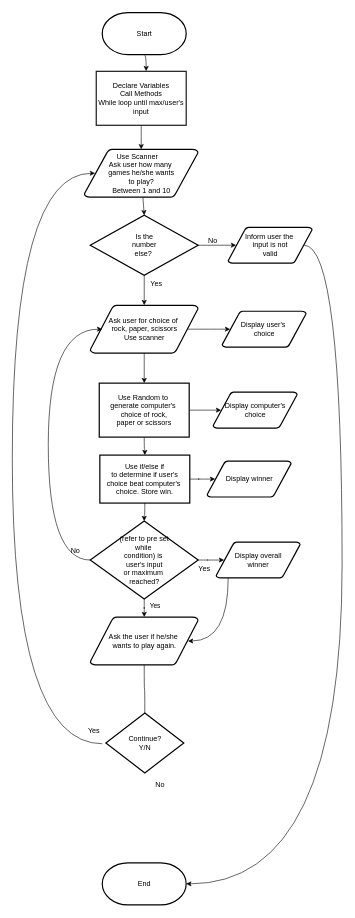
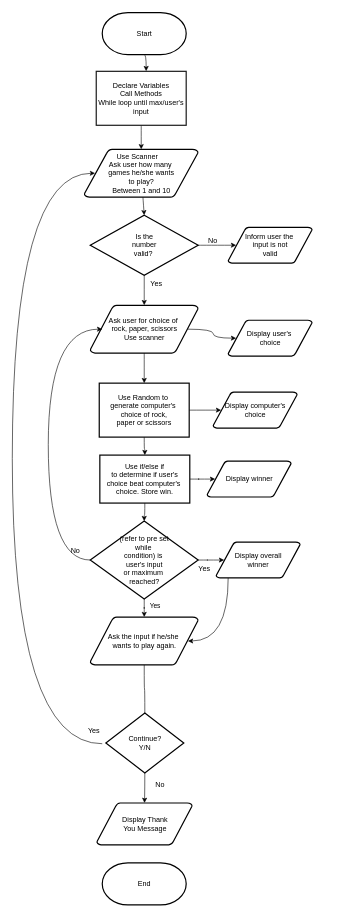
  <mxCell id="0" />
  <mxCell id="1" parent="0" />
  <mxCell id="2" style="edgeStyle=orthogonalEdgeStyle;rounded=1;sketch=0;orthogonalLoop=1;jettySize=auto;html=1;exitX=0.5;exitY=1;exitDx=0;exitDy=0;exitPerimeter=0;entryX=0.555;entryY=-0.003;entryDx=0;entryDy=0;entryPerimeter=0;curved=1;" parent="1" source="3" target="17" edge="1"><mxGeometry relative="1" as="geometry" /></mxCell>
  <mxCell id="3" value="Start" style="shape=mxgraph.flowchart.terminator;strokeWidth=2;gradientDirection=north;fontStyle=0;html=1;" parent="1" vertex="1"><mxGeometry x="170" y="20" width="140" height="70" as="geometry" /></mxCell>
  <mxCell id="4" value="" style="edgeStyle=orthogonalEdgeStyle;orthogonalLoop=1;jettySize=auto;html=1;curved=1;" parent="1" source="6" target="20" edge="1"><mxGeometry relative="1" as="geometry" /></mxCell>
  <mxCell id="5" value="" style="edgeStyle=orthogonalEdgeStyle;orthogonalLoop=1;jettySize=auto;html=1;exitX=0.905;exitY=0.5;exitDx=0;exitDy=0;exitPerimeter=0;entryX=0.095;entryY=0.5;entryDx=0;entryDy=0;entryPerimeter=0;curved=1;" parent="1" source="6" target="21" edge="1"><mxGeometry relative="1" as="geometry" /></mxCell>
  <mxCell id="6" value="Ask user for choice of&amp;nbsp;&lt;br&gt;rock, paper, scissors&lt;br&gt;Use scanner" style="shape=mxgraph.flowchart.data;strokeWidth=2;gradientDirection=north;fontStyle=0;html=1;" parent="1" vertex="1"><mxGeometry x="150" y="508" width="180" height="80" as="geometry" /></mxCell>
  <mxCell id="7" value="Use Scanner&amp;nbsp; &amp;nbsp;&amp;nbsp;&lt;br&gt;Ask user how many&amp;nbsp;&lt;br&gt;games he/she wants&lt;br&gt;to play?&lt;br&gt;Between 1 and 10" style="shape=mxgraph.flowchart.data;strokeWidth=2;gradientDirection=north;fontStyle=0;html=1;" parent="1" vertex="1"><mxGeometry x="140" y="248" width="190" height="80" as="geometry" /></mxCell>
  <mxCell id="8" value="" style="edgeStyle=orthogonalEdgeStyle;orthogonalLoop=1;jettySize=auto;html=1;entryX=0.095;entryY=0.5;entryDx=0;entryDy=0;entryPerimeter=0;curved=1;" parent="1" source="9" target="41" edge="1"><mxGeometry relative="1" as="geometry" /></mxCell>
- <mxCell id="9" value="Is the &lt;br&gt;number&lt;br&gt;else?&amp;nbsp;&lt;br&gt;" style="shape=mxgraph.flowchart.decision;strokeWidth=2;gradientDirection=north;fontStyle=0;html=1;" parent="1" vertex="1"><mxGeometry x="150" y="358" width="180" height="100" as="geometry" /></mxCell>
+ <mxCell id="9" value="Is the &lt;br&gt;number&lt;br&gt;valid?&amp;nbsp;&lt;br&gt;" style="shape=mxgraph.flowchart.decision;strokeWidth=2;gradientDirection=north;fontStyle=0;html=1;" parent="1" vertex="1"><mxGeometry x="150" y="358" width="180" height="100" as="geometry" /></mxCell>
  <mxCell id="10" style="entryX=0.5;entryY=0;entryPerimeter=0;fontStyle=1;strokeWidth=1;html=1;curved=1;" parent="1" source="7" target="9" edge="1"><mxGeometry relative="1" as="geometry" /></mxCell>
  <mxCell id="11" value="No" style="text;fontStyle=0;html=1;strokeColor=none;fillColor=none;strokeWidth=2;" parent="1" vertex="1"><mxGeometry x="345" y="386" width="40" height="26" as="geometry" /></mxCell>
  <mxCell id="12" value="" style="edgeStyle=elbowEdgeStyle;elbow=horizontal;fontStyle=1;strokeWidth=1;html=1;curved=1;" parent="1" source="9" target="6" edge="1"><mxGeometry width="100" height="100" as="geometry"><mxPoint y="98" as="sourcePoint" x="-80" /><mxPoint x="20" as="targetPoint" y="-2" /></mxGeometry></mxCell>
  <mxCell id="13" value="Yes" style="text;fontStyle=0;html=1;strokeColor=none;fillColor=none;strokeWidth=2;align=center;" parent="1" vertex="1"><mxGeometry x="240" y="458" width="40" height="26" as="geometry" /></mxCell>
+ <mxCell id="14" value="" style="edgeStyle=orthogonalEdgeStyle;orthogonalLoop=1;jettySize=auto;html=1;curved=1;" parent="1" source="43" target="42" edge="1"><mxGeometry relative="1" as="geometry" /></mxCell>
  <mxCell id="15" value="" style="edgeStyle=elbowEdgeStyle;elbow=horizontal;entryX=0.095;entryY=0.5;entryPerimeter=0;fontStyle=1;strokeWidth=1;html=1;curved=1;" parent="1" target="7" edge="1"><mxGeometry width="100" height="100" as="geometry"><mxPoint x="170" y="1239.337" as="sourcePoint" /><mxPoint x="20" as="targetPoint" y="-2" /><Array as="points"><mxPoint x="20" y="748" /></Array></mxGeometry></mxCell>
  <mxCell id="16" value="" style="edgeStyle=orthogonalEdgeStyle;orthogonalLoop=1;jettySize=auto;html=1;curved=1;" parent="1" source="17" target="7" edge="1"><mxGeometry relative="1" as="geometry" /></mxCell>
  <mxCell id="17" value="Declare Variables&lt;br&gt;Call Methods&lt;br&gt;While loop until max/user's&lt;br&gt;input" style="text;html=1;align=center;verticalAlign=middle;whiteSpace=wrap;strokeWidth=2;strokeColor=#1A1A1A;" parent="1" vertex="1"><mxGeometry x="160" y="118" width="150" height="90" as="geometry" /></mxCell>
  <mxCell id="18" value="" style="edgeStyle=orthogonalEdgeStyle;orthogonalLoop=1;jettySize=auto;html=1;entryX=0.095;entryY=0.5;entryDx=0;entryDy=0;entryPerimeter=0;curved=1;" parent="1" source="20" target="22" edge="1"><mxGeometry relative="1" as="geometry" /></mxCell>
  <mxCell id="19" value="" style="edgeStyle=orthogonalEdgeStyle;curved=1;rounded=0;orthogonalLoop=1;jettySize=auto;html=1;" edge="1" parent="1" source="20" target="25"><mxGeometry relative="1" as="geometry" /></mxCell>
  <mxCell id="20" value="Use Random to&amp;nbsp;&lt;br&gt;generate computer's&amp;nbsp;&lt;br&gt;choice of rock,&lt;br&gt;paper or scissors" style="whiteSpace=wrap;html=1;strokeWidth=2;" parent="1" vertex="1"><mxGeometry x="165" y="638" width="150" height="90" as="geometry" /></mxCell>
- <mxCell id="21" value="Display user's&amp;nbsp;&lt;br&gt;choice" style="shape=mxgraph.flowchart.data;strokeWidth=2;gradientDirection=north;fontStyle=0;html=1;" parent="1" vertex="1"><mxGeometry x="370" y="518" width="140" height="60" as="geometry" /></mxCell>
+ <mxCell id="21" value="Display user's&amp;nbsp;&lt;br&gt;choice" style="shape=mxgraph.flowchart.data;strokeWidth=2;gradientDirection=north;fontStyle=0;html=1;" parent="1" vertex="1"><mxGeometry x="380" y="533" width="140" height="60" as="geometry" /></mxCell>
  <mxCell id="22" value="Display computer's&lt;br&gt;choice" style="shape=mxgraph.flowchart.data;strokeWidth=2;gradientDirection=north;fontStyle=0;html=1;" parent="1" vertex="1"><mxGeometry x="355" y="653" width="140" height="60" as="geometry" /></mxCell>
  <mxCell id="23" value="" style="edgeStyle=orthogonalEdgeStyle;orthogonalLoop=1;jettySize=auto;html=1;entryX=0.095;entryY=0.5;entryDx=0;entryDy=0;entryPerimeter=0;curved=1;" parent="1" source="25" target="26" edge="1"><mxGeometry relative="1" as="geometry" /></mxCell>
  <mxCell id="24" value="" style="edgeStyle=orthogonalEdgeStyle;curved=1;rounded=0;orthogonalLoop=1;jettySize=auto;html=1;" edge="1" parent="1" source="25" target="31"><mxGeometry relative="1" as="geometry" /></mxCell>
  <mxCell id="25" value="Use if/else if&lt;br&gt;to determine if user's&lt;br&gt;choice beat computer's&amp;nbsp;&lt;br&gt;choice. Store win." style="whiteSpace=wrap;html=1;strokeWidth=2;" parent="1" vertex="1"><mxGeometry x="166" y="758" width="150" height="80" as="geometry" /></mxCell>
  <mxCell id="26" value="Display winner" style="shape=mxgraph.flowchart.data;strokeWidth=2;gradientDirection=north;fontStyle=0;html=1;" parent="1" vertex="1"><mxGeometry x="345" y="768" width="140" height="60" as="geometry" /></mxCell>
  <mxCell id="27" style="edgeStyle=orthogonalEdgeStyle;orthogonalLoop=1;jettySize=auto;html=1;curved=1;" parent="1" source="31" edge="1"><mxGeometry relative="1" as="geometry"><mxPoint x="170" y="548" as="targetPoint" /><Array as="points"><mxPoint x="80" y="933" /><mxPoint x="80" y="548" /></Array></mxGeometry></mxCell>
  <mxCell id="28" value="" style="edgeStyle=orthogonalEdgeStyle;orthogonalLoop=1;jettySize=auto;html=1;curved=1;" parent="1" source="31" target="33" edge="1"><mxGeometry relative="1" as="geometry" /></mxCell>
  <mxCell id="29" value="Yes" style="edgeLabel;html=1;align=center;verticalAlign=middle;resizable=0;points=[];" parent="28" vertex="1" connectable="0"><mxGeometry x="0.243" y="17" relative="1" as="geometry"><mxPoint as="offset" /></mxGeometry></mxCell>
  <mxCell id="30" value="" style="edgeStyle=orthogonalEdgeStyle;orthogonalLoop=1;jettySize=auto;html=1;entryX=0.095;entryY=0.5;entryDx=0;entryDy=0;entryPerimeter=0;curved=1;" parent="1" source="31" target="35" edge="1"><mxGeometry relative="1" as="geometry" /></mxCell>
  <mxCell id="31" value="(refer to pre set &lt;br&gt;while&amp;nbsp;&lt;br&gt;condition) is&amp;nbsp;&lt;br&gt;user's input&lt;br&gt;or maximum&amp;nbsp;&lt;br&gt;reached?" style="shape=mxgraph.flowchart.decision;strokeWidth=2;gradientDirection=north;fontStyle=0;html=1;" parent="1" vertex="1"><mxGeometry x="150" y="868" width="180" height="130" as="geometry" /></mxCell>
  <mxCell id="32" value="No" style="text;html=1;align=center;verticalAlign=middle;resizable=0;points=[];autosize=1;strokeColor=none;" parent="1" vertex="1"><mxGeometry x="110" y="908" width="30" height="20" as="geometry" /></mxCell>
- <mxCell id="33" value="Ask the user if he/she&amp;nbsp;&lt;br&gt;wants to play again.&lt;br&gt;" style="shape=mxgraph.flowchart.data;strokeWidth=2;gradientDirection=north;fontStyle=0;html=1;" parent="1" vertex="1"><mxGeometry x="150" y="1028" width="180" height="80" as="geometry" /></mxCell>
+ <mxCell id="33" value="Ask the input if he/she&amp;nbsp;&lt;br&gt;wants to play again.&lt;br&gt;" style="shape=mxgraph.flowchart.data;strokeWidth=2;gradientDirection=north;fontStyle=0;html=1;" parent="1" vertex="1"><mxGeometry x="150" y="1028" width="180" height="80" as="geometry" /></mxCell>
  <mxCell id="34" style="edgeStyle=orthogonalEdgeStyle;orthogonalLoop=1;jettySize=auto;html=1;entryX=0.905;entryY=0.5;entryDx=0;entryDy=0;entryPerimeter=0;curved=1;" parent="1" source="35" target="33" edge="1"><mxGeometry relative="1" as="geometry"><mxPoint x="320" y="1068" as="targetPoint" /><Array as="points"><mxPoint x="380" y="1068" /></Array></mxGeometry></mxCell>
  <mxCell id="35" value="Display overall&lt;br&gt;winner" style="shape=mxgraph.flowchart.data;strokeWidth=2;gradientDirection=north;fontStyle=0;html=1;" parent="1" vertex="1"><mxGeometry x="360" y="903" width="140" height="60" as="geometry" /></mxCell>
  <mxCell id="36" value="Yes" style="text;html=1;align=center;verticalAlign=middle;resizable=0;points=[];autosize=1;strokeColor=none;" parent="1" vertex="1"><mxGeometry x="320" y="938" width="40" height="20" as="geometry" /></mxCell>
  <mxCell id="37" value="Yes" style="text;html=1;align=center;verticalAlign=middle;resizable=0;points=[];autosize=1;strokeColor=none;" parent="1" vertex="1"><mxGeometry x="136" y="1208" width="40" height="20" as="geometry" /></mxCell>
  <mxCell id="38" value="No" style="text;html=1;align=center;verticalAlign=middle;resizable=0;points=[];autosize=1;strokeColor=none;" parent="1" vertex="1"><mxGeometry x="246" y="1248" width="30" height="20" as="geometry" /></mxCell>
  <mxCell id="39" value="End" style="shape=mxgraph.flowchart.terminator;strokeWidth=2;gradientDirection=north;fontStyle=0;html=1;" parent="1" vertex="1"><mxGeometry x="170" y="1438" width="140" height="70" as="geometry" /></mxCell>
- <mxCell id="40" style="edgeStyle=orthogonalEdgeStyle;rounded=0;orthogonalLoop=1;jettySize=auto;html=1;exitX=0.905;exitY=0.5;exitDx=0;exitDy=0;exitPerimeter=0;curved=1;entryX=1;entryY=0.5;entryDx=0;entryDy=0;entryPerimeter=0;" edge="1" parent="1" source="41" target="39"><mxGeometry relative="1" as="geometry"><mxPoint x="350" y="1478" as="targetPoint" /><Array as="points"><mxPoint x="570" y="408" /><mxPoint x="570" y="1473" /></Array></mxGeometry></mxCell>
  <mxCell id="41" value="Inform user the&amp;nbsp;&lt;br&gt;input is not&lt;br&gt;valid" style="shape=mxgraph.flowchart.data;strokeWidth=2;gradientDirection=north;fontStyle=0;html=1;" parent="1" vertex="1"><mxGeometry x="380" y="378" width="140" height="60" as="geometry" /></mxCell>
+ <mxCell id="42" value="Display Thank&lt;br&gt;You Message" style="shape=mxgraph.flowchart.data;strokeWidth=2;gradientDirection=north;fontStyle=0;html=1;" parent="1" vertex="1"><mxGeometry x="161" y="1338" width="159" height="70" as="geometry" /></mxCell>
  <mxCell id="43" value="Continue?&lt;br&gt;Y/N" style="shape=mxgraph.flowchart.decision;strokeWidth=2;gradientDirection=north;fontStyle=0;html=1;" parent="1" vertex="1"><mxGeometry x="176" y="1188" width="130" height="100" as="geometry" /></mxCell>
  <mxCell id="44" value="" style="edgeStyle=orthogonalEdgeStyle;orthogonalLoop=1;jettySize=auto;html=1;endArrow=none;curved=1;" parent="1" source="33" target="43" edge="1"><mxGeometry relative="1" as="geometry"><mxPoint x="241" y="1108" as="sourcePoint" /><mxPoint x="241" y="1298" as="targetPoint" /><Array as="points" /></mxGeometry></mxCell>
  <mxCell id="45" value="No" style="text;html=1;align=center;verticalAlign=middle;resizable=0;points=[];autosize=1;strokeColor=none;" parent="1" vertex="1"><mxGeometry x="251" y="1298" width="30" height="20" as="geometry" /></mxCell>
